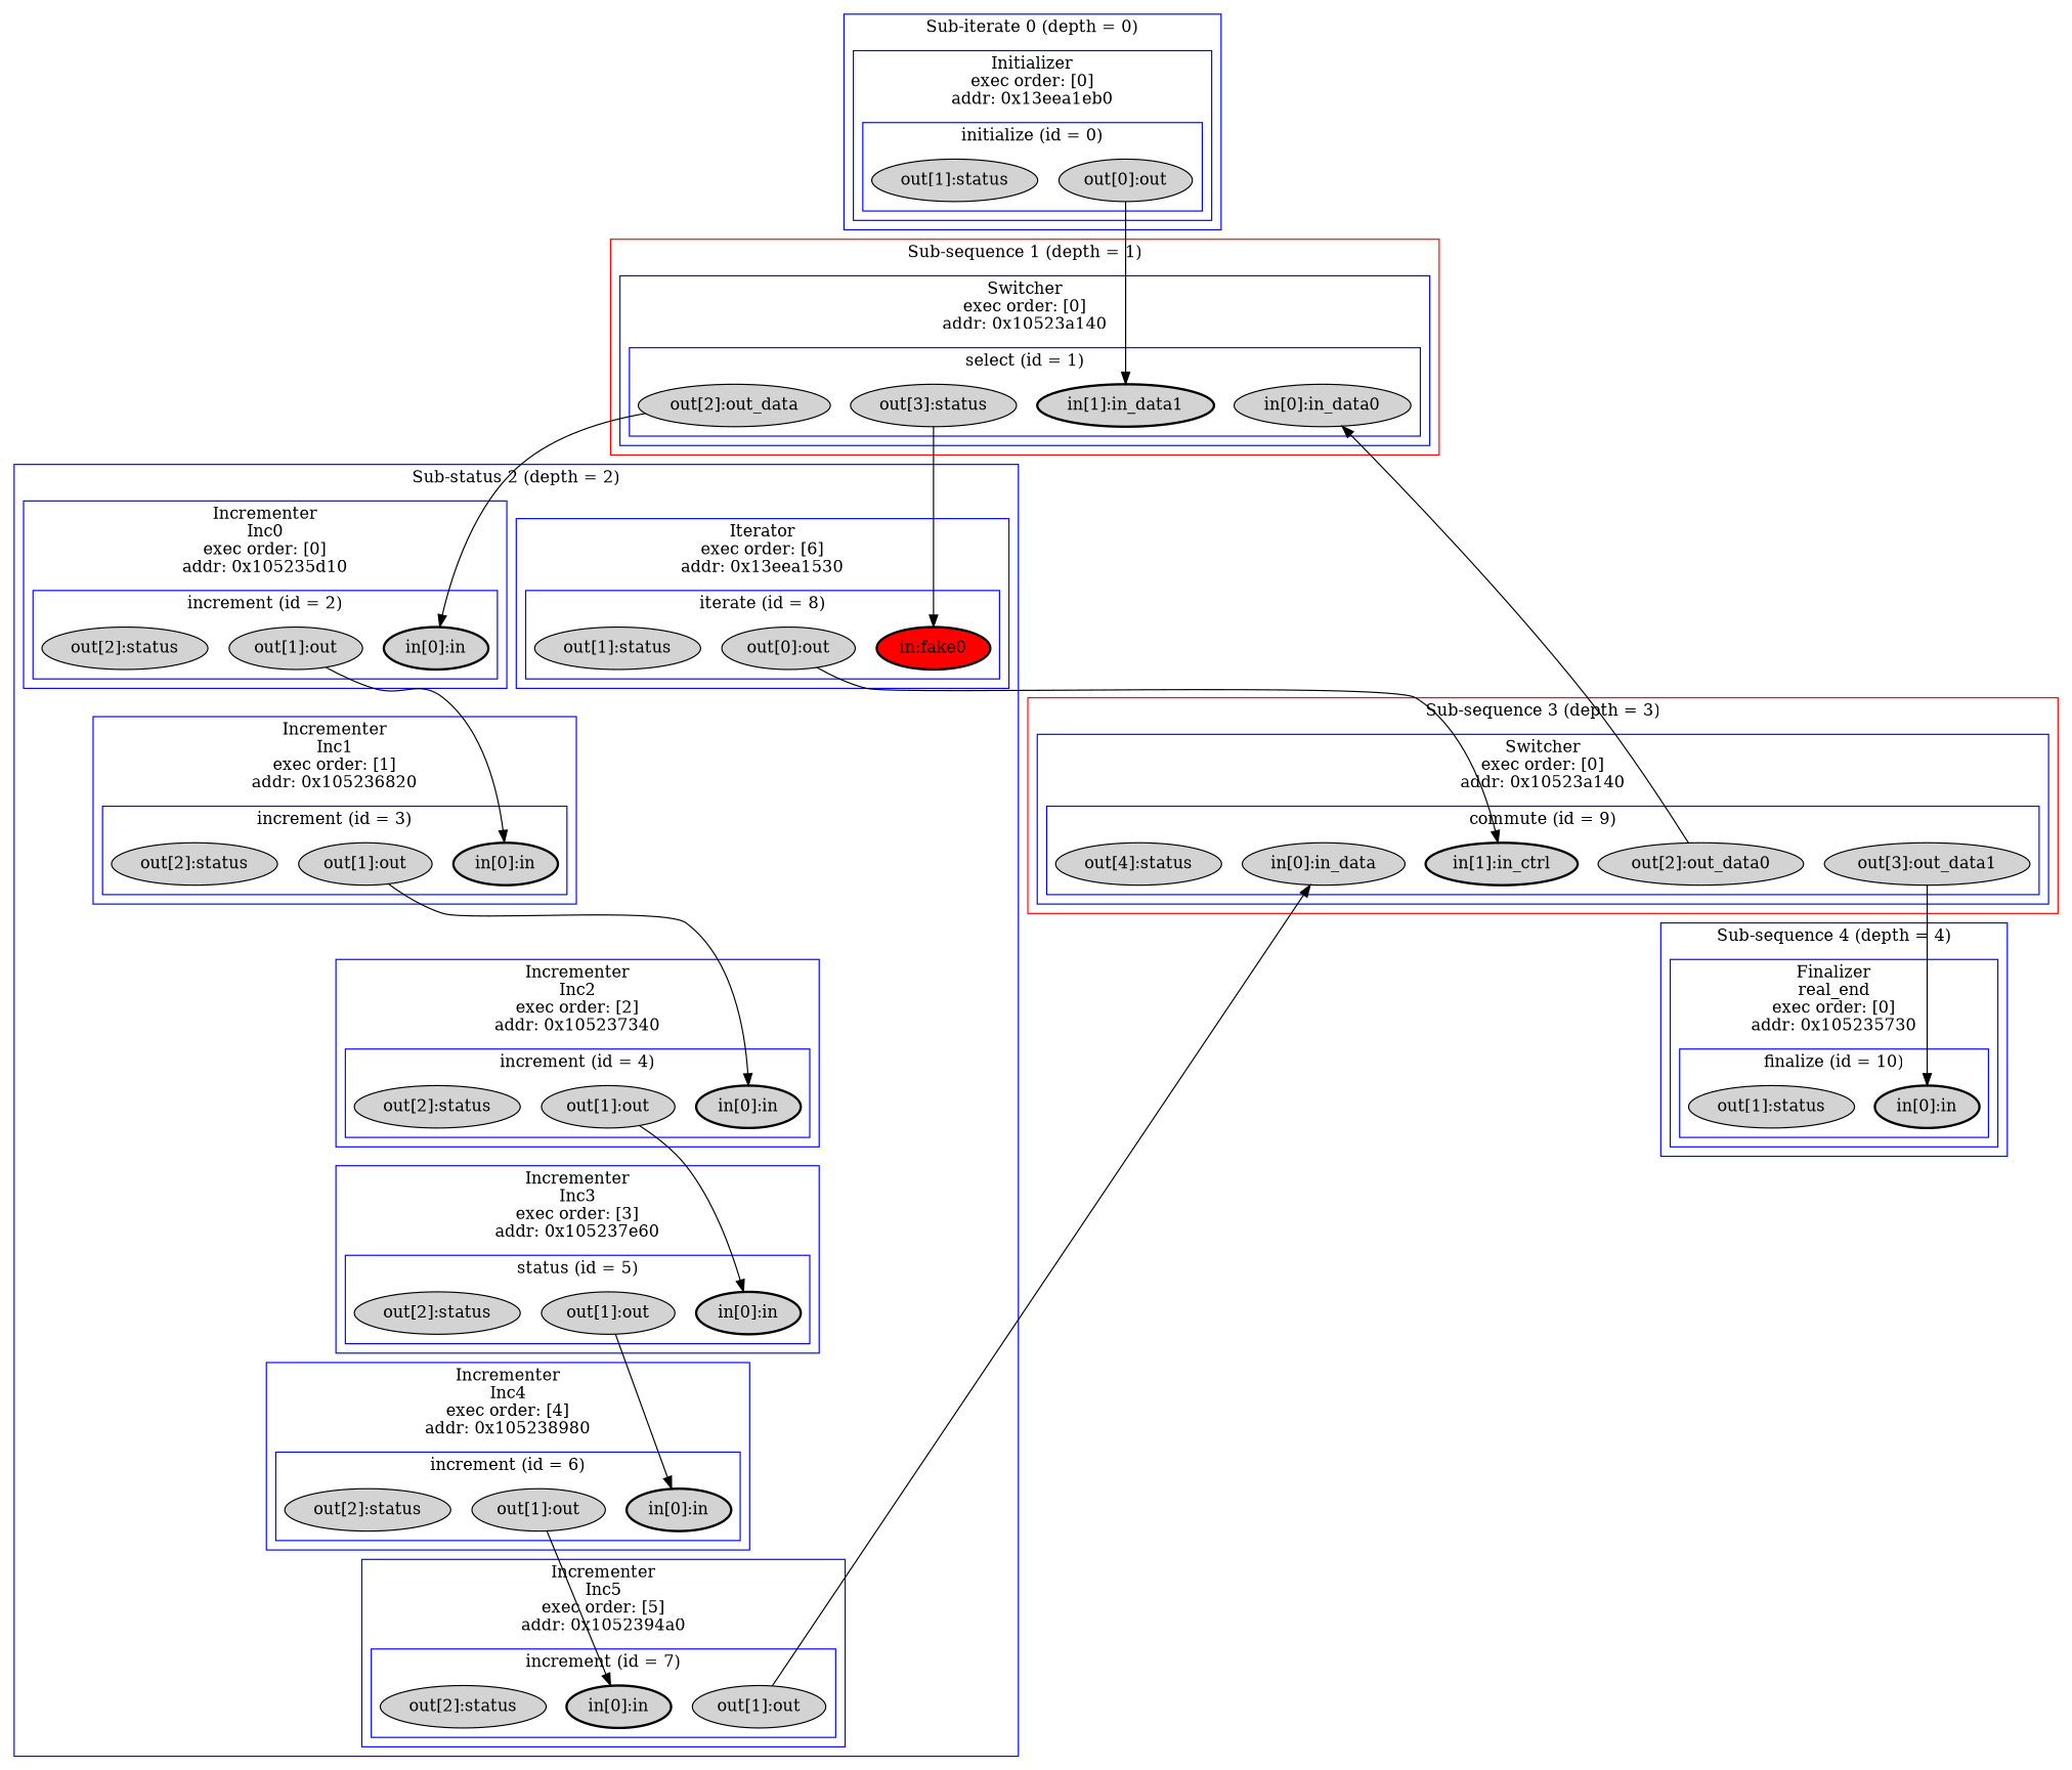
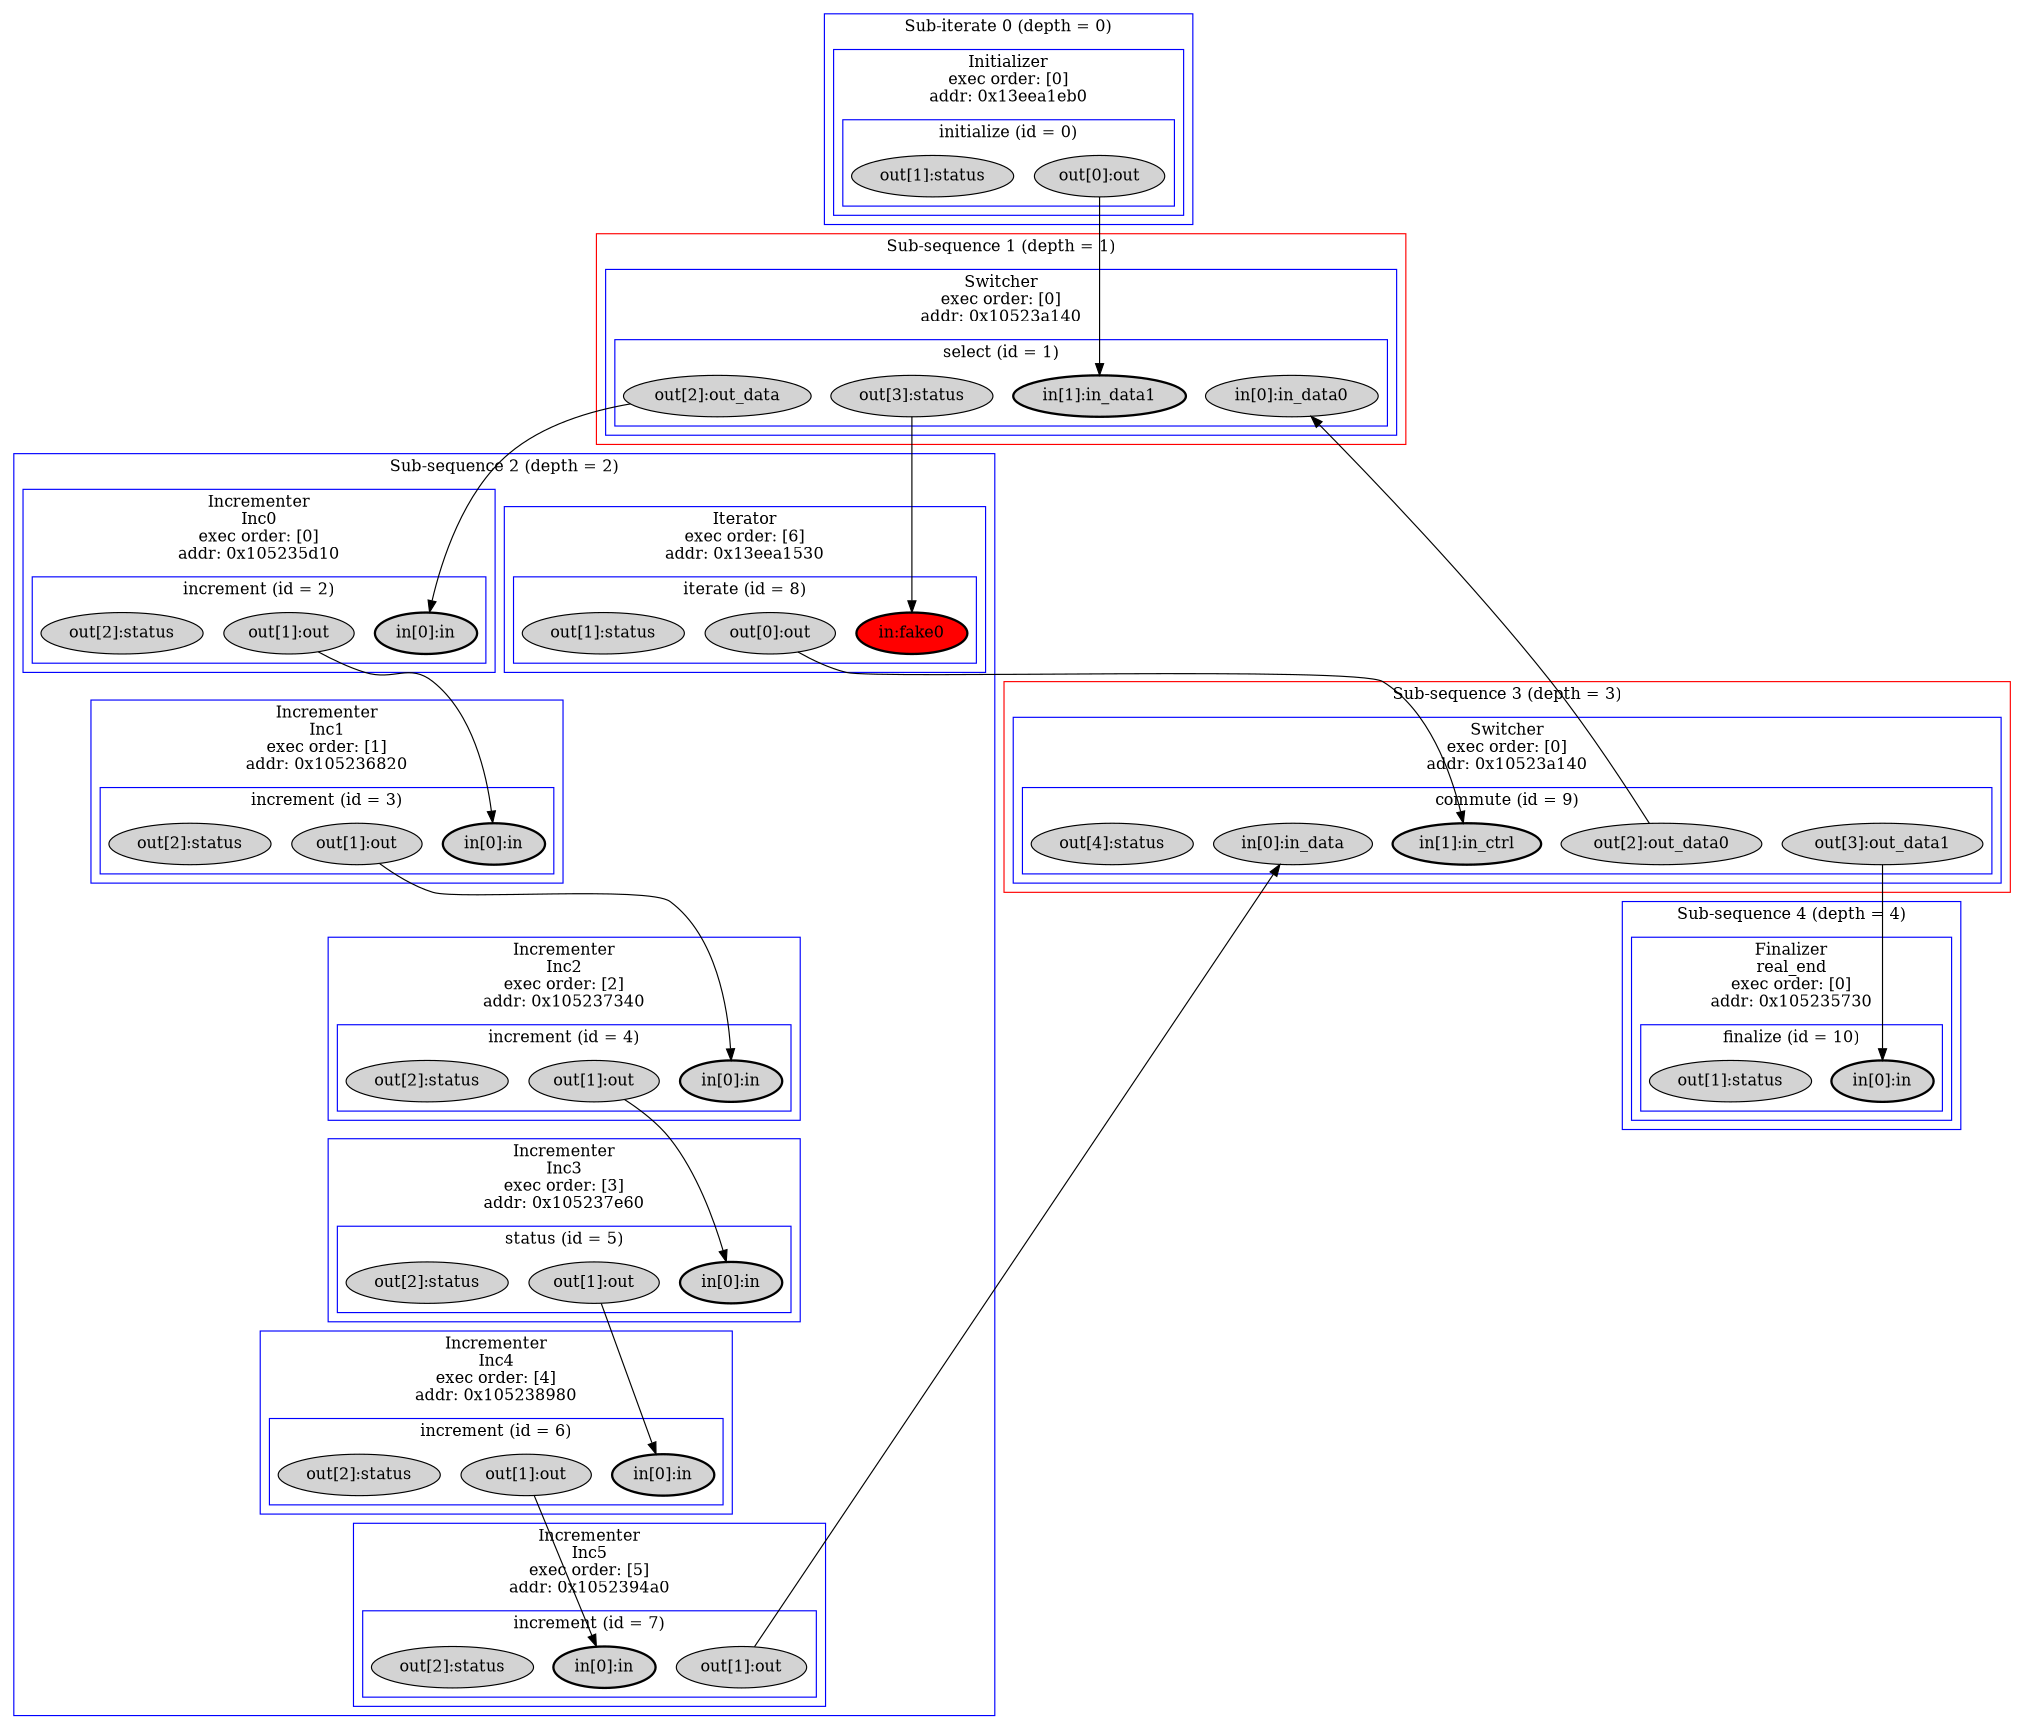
  digraph {
    node [style=filled]
    n1 [label="out[0]:out"]
    n2 [label="out[1]:status"]
    n3 [label="in[0]:in_data0"]
    n4 [label="in[1]:in_data1" penwidth=2.0]
    n5 [label="out[2]:out_data"]
    n6 [label="out[3]:status"]
    n7 [label="in[0]:in" penwidth=2.0]
    n8 [label="out[1]:out"]
    n9 [label="out[2]:status"]
    n10 [label="in[0]:in" penwidth=2.0]
    n11 [label="out[1]:out"]
    n12 [label="out[2]:status"]
    n13 [label="in[0]:in" penwidth=2.0]
    n14 [label="out[1]:out"]
    n15 [label="out[2]:status"]
    n16 [label="in[0]:in" penwidth=2.0]
    n17 [label="out[1]:out"]
    n18 [label="out[2]:status"]
    n19 [label="in[0]:in" penwidth=2.0]
    n20 [label="out[1]:out"]
    n21 [label="out[2]:status"]
    n22 [label="in[0]:in" penwidth=2.0]
    n23 [label="out[1]:out"]
    n24 [label="out[2]:status"]
    n25 [fillcolor=red label="in:fake0" penwidth=2.0]
    n26 [label="out[0]:out"]
    n27 [label="out[1]:status"]
    n28 [label="in[0]:in_data"]
    n29 [label="in[1]:in_ctrl" penwidth=2.0]
    n30 [label="out[2]:out_data0"]
    n31 [label="out[3]:out_data1"]
    n32 [label="out[4]:status"]
    n33 [label="in[0]:in" penwidth=2.0]
    n34 [label="out[1]:status"]
    subgraph cluster_1 {
      color=blue
      label="Sub-iterate 0 (depth = 0)"
      subgraph cluster_2 {
        color=blue
        label="Initializer\nexec order: [0]\naddr: 0x13eea1eb0"
        subgraph cluster_3 {
          color=blue
          label="initialize (id = 0)"
          n1
          n2
        }
      }
    }
    subgraph cluster_4 {
      color=red
      label="Sub-sequence 1 (depth = 1)"
      subgraph cluster_5 {
        color=blue
        label="Switcher\nexec order: [0]\naddr: 0x10523a140"
        subgraph cluster_6 {
          color=blue
          label="select (id = 1)"
          n3
          n4
          n5
          n6
        }
      }
    }
    subgraph cluster_7 {
      color=blue
-     label="Sub-status 2 (depth = 2)"
+     label="Sub-sequence 2 (depth = 2)"
      subgraph cluster_8 {
        color=blue
        label="Incrementer\nInc0\nexec order: [0]\naddr: 0x105235d10"
        subgraph cluster_9 {
          color=blue
          label="increment (id = 2)"
          n7
          n8
          n9
        }
      }
      subgraph cluster_10 {
        color=blue
        label="Incrementer\nInc1\nexec order: [1]\naddr: 0x105236820"
        subgraph cluster_11 {
          color=blue
          label="increment (id = 3)"
          n10
          n11
          n12
        }
      }
      subgraph cluster_12 {
        color=blue
        label="Incrementer\nInc2\nexec order: [2]\naddr: 0x105237340"
        subgraph cluster_13 {
          color=blue
          label="increment (id = 4)"
          n13
          n14
          n15
        }
      }
      subgraph cluster_14 {
        color=blue
        label="Incrementer\nInc3\nexec order: [3]\naddr: 0x105237e60"
        subgraph cluster_15 {
          color=blue
          label="status (id = 5)"
          n16
          n17
          n18
        }
      }
      subgraph cluster_16 {
        color=blue
        label="Incrementer\nInc4\nexec order: [4]\naddr: 0x105238980"
        subgraph cluster_17 {
          color=blue
          label="increment (id = 6)"
          n19
          n20
          n21
        }
      }
      subgraph cluster_18 {
        color=blue
        label="Incrementer\nInc5\nexec order: [5]\naddr: 0x1052394a0"
        subgraph cluster_19 {
          color=blue
          label="increment (id = 7)"
          n22
          n23
          n24
        }
      }
      subgraph cluster_20 {
        color=blue
        label="Iterator\nexec order: [6]\naddr: 0x13eea1530"
        subgraph cluster_21 {
          color=blue
          label="iterate (id = 8)"
          n25
          n26
          n27
        }
      }
    }
    subgraph cluster_22 {
      color=red
      label="Sub-sequence 3 (depth = 3)"
      subgraph cluster_23 {
        color=blue
        label="Switcher\nexec order: [0]\naddr: 0x10523a140"
        subgraph cluster_24 {
          color=blue
          label="commute (id = 9)"
          n28
          n29
          n30
          n31
          n32
        }
      }
    }
    subgraph cluster_25 {
      color=blue
      label="Sub-sequence 4 (depth = 4)"
      subgraph cluster_26 {
        color=blue
        label="Finalizer\nreal_end\nexec order: [0]\naddr: 0x105235730"
        subgraph cluster_27 {
          color=blue
          label="finalize (id = 10)"
          n33
          n34
        }
      }
    }
    n1 -> n4
    n5 -> n7
    n6 -> n25
    n8 -> n10
    n11 -> n13
    n14 -> n16
    n17 -> n19
    n20 -> n22
    n23 -> n28
    n26 -> n29
    n30 -> n3
    n31 -> n33
  }
